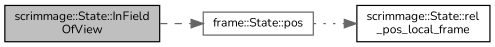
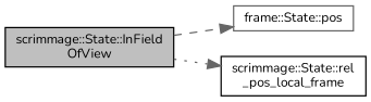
  digraph {
    fontname=Nunito
    rankdir=LR
    node [color=black fillcolor=white fontname=Nunito fontsize=10 shape=record style=filled]
    edge [color=gray40 fontname=Nunito fontsize=10 labelfontname=Helvetica labelfontsize=10]
    n1 [fillcolor=grey75 fontcolor=black height=0.2 label="scrimmage::State::InField\lOfView" width=0.4]
    n2 [color=gray40 height=0.2 label="frame::State::pos" width=0.4]
    n3 [height=0.2 label="scrimmage::State::rel\l_pos_local_frame" width=0.4]
    n1 -> n2 [style=dashed]
-   n2 -> n3 [style=dotted]
+   n1 -> n3 [style=dotted]
  }
